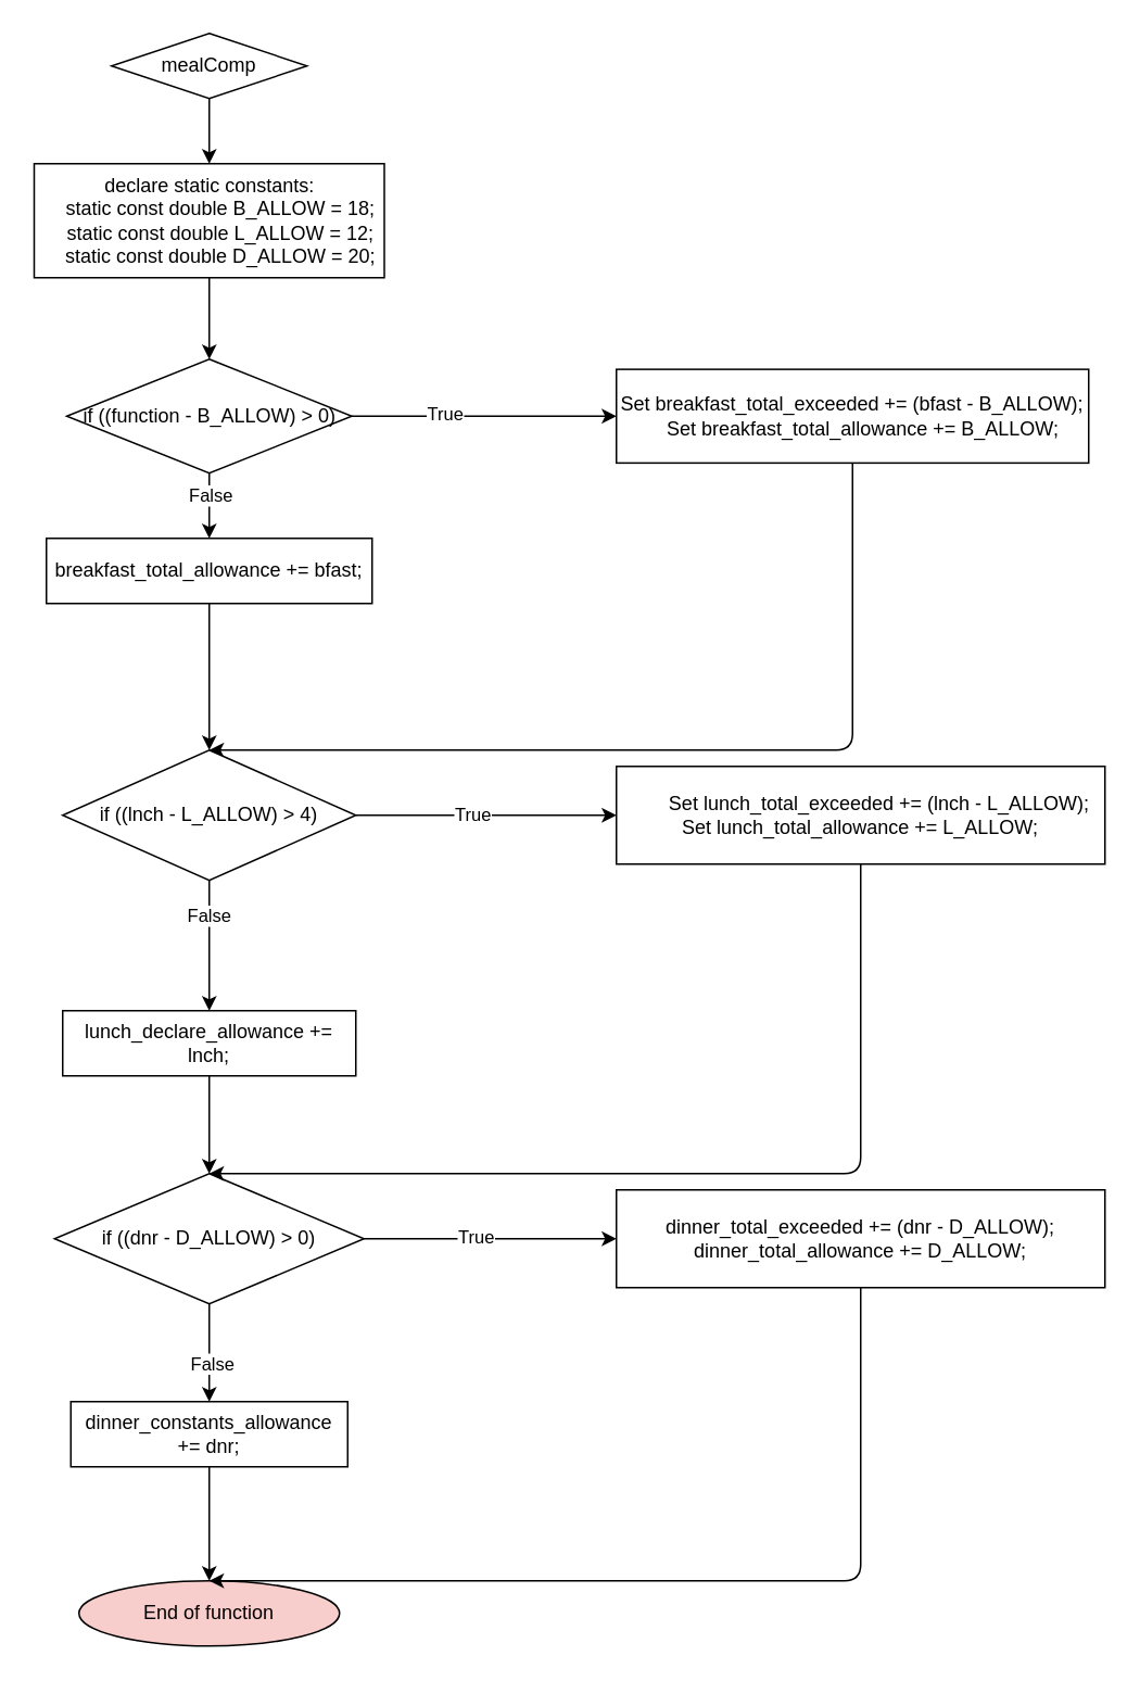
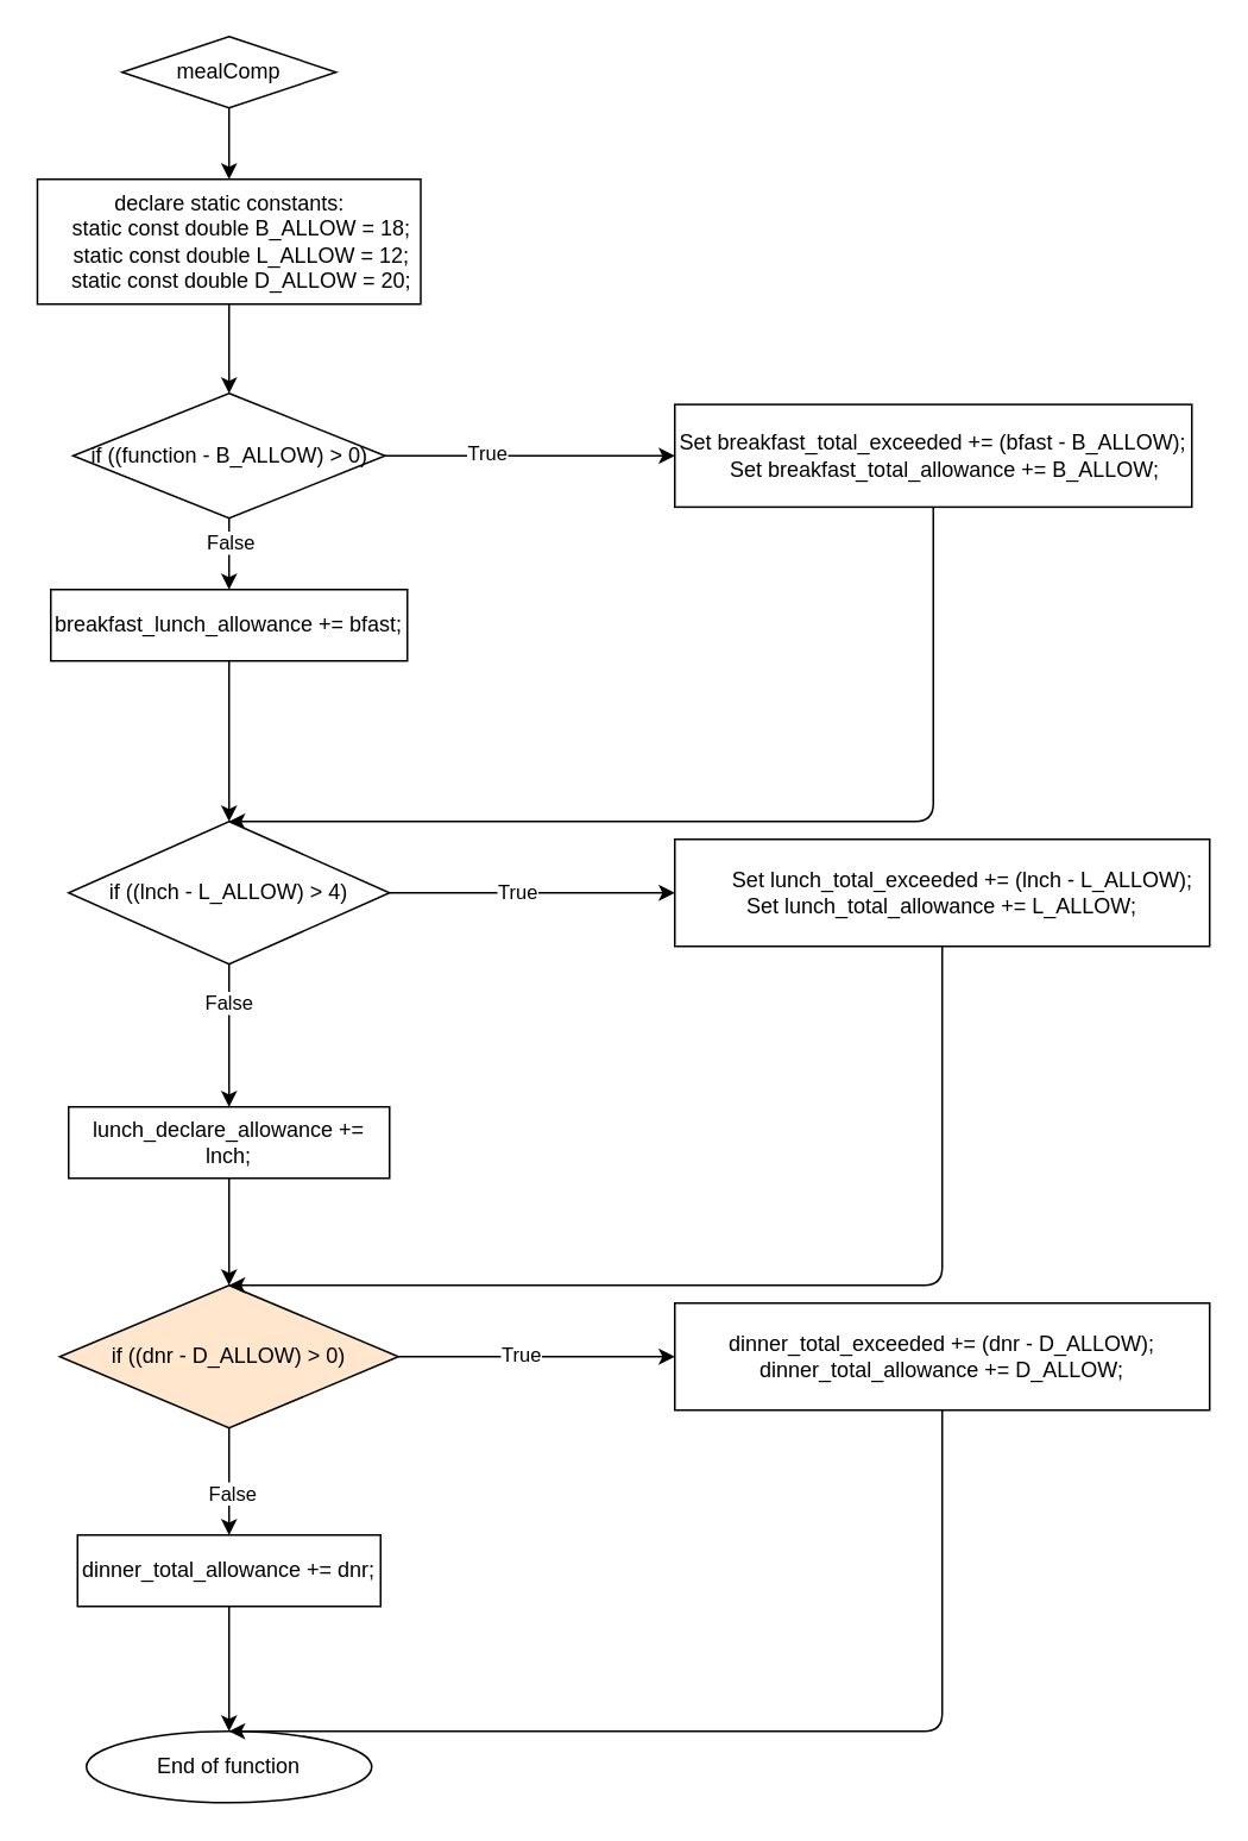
  <mxCell id="0" />
  <mxCell id="1" parent="0" />
  <mxCell id="2" value="mealComp" style="rhombus;whiteSpace=wrap;html=1;" vertex="1" parent="1"><mxGeometry x="68" y="20" width="120" height="40" as="geometry" /></mxCell>
  <mxCell id="3" value="" style="endArrow=classic;html=1;exitX=0.5;exitY=1;exitDx=0;exitDy=0;" edge="1" parent="1" source="2"><mxGeometry width="50" height="50" relative="1" as="geometry"><mxPoint x="268" y="230" as="sourcePoint" /><mxPoint x="128" y="100" as="targetPoint" /></mxGeometry></mxCell>
  <mxCell id="4" value="declare static constants:&lt;br&gt;&lt;div&gt;&amp;nbsp; &amp;nbsp; static const double B_ALLOW = 18;&lt;/div&gt;&lt;div&gt;&amp;nbsp; &amp;nbsp; static const double L_ALLOW = 12;&lt;/div&gt;&lt;div&gt;&amp;nbsp; &amp;nbsp; static const double D_ALLOW = 20;&lt;/div&gt;" style="rounded=0;whiteSpace=wrap;html=1;" vertex="1" parent="1"><mxGeometry x="20.5" y="100" width="215" height="70" as="geometry" /></mxCell>
  <mxCell id="5" value="" style="endArrow=classic;html=1;exitX=0.5;exitY=1;exitDx=0;exitDy=0;" edge="1" parent="1" source="4"><mxGeometry width="50" height="50" relative="1" as="geometry"><mxPoint x="268" y="200" as="sourcePoint" /><mxPoint x="128" y="220" as="targetPoint" /></mxGeometry></mxCell>
  <mxCell id="6" value="if ((function - B_ALLOW) &amp;gt; 0)" style="rhombus;whiteSpace=wrap;html=1;" vertex="1" parent="1"><mxGeometry x="40.5" y="220" width="175" height="70" as="geometry" /></mxCell>
  <mxCell id="7" value="" style="endArrow=classic;html=1;exitX=1;exitY=0.5;exitDx=0;exitDy=0;" edge="1" parent="1" source="6"><mxGeometry width="50" height="50" relative="1" as="geometry"><mxPoint x="268" y="370" as="sourcePoint" /><mxPoint x="378" y="255" as="targetPoint" /></mxGeometry></mxCell>
  <mxCell id="8" value="True" style="edgeLabel;html=1;align=center;verticalAlign=middle;resizable=0;points=[];" vertex="1" connectable="0" parent="7"><mxGeometry x="-0.299" y="2" relative="1" as="geometry"><mxPoint as="offset" /></mxGeometry></mxCell>
  <mxCell id="9" value="&lt;span&gt;Set breakfast_total_exceeded += (bfast - B_ALLOW);&lt;/span&gt;&lt;div&gt;&amp;nbsp; &amp;nbsp; Set breakfast_total_allowance += B_ALLOW;&lt;/div&gt;" style="rounded=0;whiteSpace=wrap;html=1;" vertex="1" parent="1"><mxGeometry x="378" y="226.25" width="290" height="57.5" as="geometry" /></mxCell>
  <mxCell id="10" value="" style="endArrow=classic;html=1;exitX=0.5;exitY=1;exitDx=0;exitDy=0;" edge="1" parent="1" source="6"><mxGeometry width="50" height="50" relative="1" as="geometry"><mxPoint x="268" y="340" as="sourcePoint" /><mxPoint x="128" y="330" as="targetPoint" /></mxGeometry></mxCell>
  <mxCell id="11" value="False" style="edgeLabel;html=1;align=center;verticalAlign=middle;resizable=0;points=[];" vertex="1" connectable="0" parent="10"><mxGeometry x="-0.329" relative="1" as="geometry"><mxPoint as="offset" /></mxGeometry></mxCell>
- <mxCell id="12" value="breakfast_total_allowance += bfast;" style="rounded=0;whiteSpace=wrap;html=1;" vertex="1" parent="1"><mxGeometry x="28" y="330" width="200" height="40" as="geometry" /></mxCell>
+ <mxCell id="12" value="breakfast_lunch_allowance += bfast;" style="rounded=0;whiteSpace=wrap;html=1;" vertex="1" parent="1"><mxGeometry x="28" y="330" width="200" height="40" as="geometry" /></mxCell>
  <mxCell id="13" value="" style="endArrow=classic;html=1;exitX=0.5;exitY=1;exitDx=0;exitDy=0;" edge="1" parent="1" source="12"><mxGeometry width="50" height="50" relative="1" as="geometry"><mxPoint x="268" y="450" as="sourcePoint" /><mxPoint x="128" y="460" as="targetPoint" /></mxGeometry></mxCell>
  <mxCell id="14" value="" style="endArrow=classic;html=1;exitX=0.5;exitY=1;exitDx=0;exitDy=0;" edge="1" parent="1" source="9"><mxGeometry width="50" height="50" relative="1" as="geometry"><mxPoint x="268" y="450" as="sourcePoint" /><mxPoint x="128" y="460" as="targetPoint" /><Array as="points"><mxPoint x="523" y="460" /></Array></mxGeometry></mxCell>
  <mxCell id="15" value="if ((lnch - L_ALLOW) &amp;gt; 4)" style="rhombus;whiteSpace=wrap;html=1;" vertex="1" parent="1"><mxGeometry x="38" y="460" width="180" height="80" as="geometry" /></mxCell>
  <mxCell id="16" value="" style="endArrow=classic;html=1;exitX=1;exitY=0.5;exitDx=0;exitDy=0;entryX=0;entryY=0.5;entryDx=0;entryDy=0;" edge="1" parent="1" source="15" target="18"><mxGeometry width="50" height="50" relative="1" as="geometry"><mxPoint x="268" y="450" as="sourcePoint" /><mxPoint x="398" y="500" as="targetPoint" /></mxGeometry></mxCell>
  <mxCell id="17" value="True" style="edgeLabel;html=1;align=center;verticalAlign=middle;resizable=0;points=[];" vertex="1" connectable="0" parent="16"><mxGeometry x="-0.116" y="1" relative="1" as="geometry"><mxPoint as="offset" /></mxGeometry></mxCell>
  <mxCell id="18" value="&lt;div&gt;&amp;nbsp; &amp;nbsp; &amp;nbsp; &amp;nbsp; Set lunch_total_exceeded += (lnch - L_ALLOW);&amp;nbsp;&lt;/div&gt;&lt;div&gt;&lt;span&gt;Set lunch_total_allowance += L_ALLOW;&lt;/span&gt;&lt;/div&gt;" style="rounded=0;whiteSpace=wrap;html=1;" vertex="1" parent="1"><mxGeometry x="378" y="470" width="300" height="60" as="geometry" /></mxCell>
  <mxCell id="19" value="" style="endArrow=classic;html=1;exitX=0.5;exitY=1;exitDx=0;exitDy=0;" edge="1" parent="1" source="15"><mxGeometry width="50" height="50" relative="1" as="geometry"><mxPoint x="268" y="560" as="sourcePoint" /><mxPoint x="128" y="620" as="targetPoint" /></mxGeometry></mxCell>
  <mxCell id="20" value="False" style="edgeLabel;html=1;align=center;verticalAlign=middle;resizable=0;points=[];" vertex="1" connectable="0" parent="19"><mxGeometry x="-0.486" y="-1" relative="1" as="geometry"><mxPoint as="offset" /></mxGeometry></mxCell>
  <mxCell id="21" value="lunch_declare_allowance += lnch;" style="rounded=0;whiteSpace=wrap;html=1;" vertex="1" parent="1"><mxGeometry x="38" y="620" width="180" height="40" as="geometry" /></mxCell>
  <mxCell id="22" value="" style="endArrow=classic;html=1;exitX=0.5;exitY=1;exitDx=0;exitDy=0;" edge="1" parent="1" source="21"><mxGeometry width="50" height="50" relative="1" as="geometry"><mxPoint x="268" y="620" as="sourcePoint" /><mxPoint x="128" y="720" as="targetPoint" /></mxGeometry></mxCell>
- <mxCell id="23" value="if ((dnr - D_ALLOW) &amp;gt; 0)" style="rhombus;whiteSpace=wrap;html=1;" vertex="1" parent="1"><mxGeometry x="33" y="720" width="190" height="80" as="geometry" /></mxCell>
+ <mxCell id="23" value="if ((dnr - D_ALLOW) &amp;gt; 0)" style="rhombus;whiteSpace=wrap;html=1;fillColor=#ffe6cc;" vertex="1" parent="1"><mxGeometry x="33" y="720" width="190" height="80" as="geometry" /></mxCell>
  <mxCell id="24" value="" style="endArrow=classic;html=1;exitX=0.5;exitY=1;exitDx=0;exitDy=0;entryX=0.5;entryY=0;entryDx=0;entryDy=0;" edge="1" parent="1" source="18" target="23"><mxGeometry width="50" height="50" relative="1" as="geometry"><mxPoint x="268" y="620" as="sourcePoint" /><mxPoint x="318" y="570" as="targetPoint" /><Array as="points"><mxPoint x="528" y="720" /></Array></mxGeometry></mxCell>
  <mxCell id="25" value="" style="endArrow=classic;html=1;exitX=1;exitY=0.5;exitDx=0;exitDy=0;" edge="1" parent="1" source="23" target="27"><mxGeometry width="50" height="50" relative="1" as="geometry"><mxPoint x="268" y="790" as="sourcePoint" /><mxPoint x="358" y="760" as="targetPoint" /></mxGeometry></mxCell>
  <mxCell id="26" value="True" style="edgeLabel;html=1;align=center;verticalAlign=middle;resizable=0;points=[];" vertex="1" connectable="0" parent="25"><mxGeometry x="-0.126" y="2" relative="1" as="geometry"><mxPoint as="offset" /></mxGeometry></mxCell>
  <mxCell id="27" value="&lt;div&gt;dinner_total_exceeded += (dnr - D_ALLOW);&lt;/div&gt;&lt;div&gt;&lt;span&gt;dinner_total_allowance += D_ALLOW;&lt;/span&gt;&lt;/div&gt;" style="rounded=0;whiteSpace=wrap;html=1;" vertex="1" parent="1"><mxGeometry x="378" y="730" width="300" height="60" as="geometry" /></mxCell>
  <mxCell id="28" value="" style="endArrow=classic;html=1;exitX=0.5;exitY=1;exitDx=0;exitDy=0;" edge="1" parent="1" source="23"><mxGeometry width="50" height="50" relative="1" as="geometry"><mxPoint x="268" y="780" as="sourcePoint" /><mxPoint x="128" y="860" as="targetPoint" /></mxGeometry></mxCell>
  <mxCell id="29" value="False" style="edgeLabel;html=1;align=center;verticalAlign=middle;resizable=0;points=[];" vertex="1" connectable="0" parent="28"><mxGeometry x="0.2" y="1" relative="1" as="geometry"><mxPoint as="offset" /></mxGeometry></mxCell>
- <mxCell id="30" value="dinner_constants_allowance += dnr;" style="rounded=0;whiteSpace=wrap;html=1;" vertex="1" parent="1"><mxGeometry x="43" y="860" width="170" height="40" as="geometry" /></mxCell>
+ <mxCell id="30" value="dinner_total_allowance += dnr;" style="rounded=0;whiteSpace=wrap;html=1;" vertex="1" parent="1"><mxGeometry x="43" y="860" width="170" height="40" as="geometry" /></mxCell>
  <mxCell id="31" value="" style="endArrow=classic;html=1;exitX=0.5;exitY=1;exitDx=0;exitDy=0;" edge="1" parent="1" source="30"><mxGeometry width="50" height="50" relative="1" as="geometry"><mxPoint x="268" y="1000" as="sourcePoint" /><mxPoint x="128" y="970" as="targetPoint" /></mxGeometry></mxCell>
- <mxCell id="32" value="End of function" style="ellipse;whiteSpace=wrap;html=1;fillColor=#f8cecc;" vertex="1" parent="1"><mxGeometry x="48" y="970" width="160" height="40" as="geometry" /></mxCell>
+ <mxCell id="32" value="End of function" style="ellipse;whiteSpace=wrap;html=1;" vertex="1" parent="1"><mxGeometry x="48" y="970" width="160" height="40" as="geometry" /></mxCell>
  <mxCell id="33" value="" style="endArrow=classic;html=1;exitX=0.5;exitY=1;exitDx=0;exitDy=0;" edge="1" parent="1" source="27"><mxGeometry width="50" height="50" relative="1" as="geometry"><mxPoint x="268" y="940" as="sourcePoint" /><mxPoint x="128" y="970" as="targetPoint" /><Array as="points"><mxPoint x="528" y="970" /></Array></mxGeometry></mxCell>
